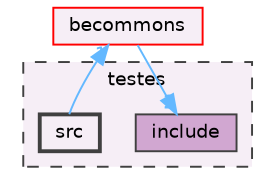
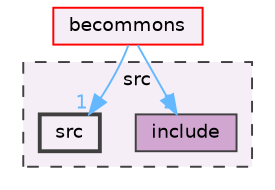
  digraph {
    compound=true
    node [color=grey25 fillcolor="#f6eef6" fontname=Helvetica fontsize=10 shape=box style=filled]
    edge [color=steelblue1 fontcolor=steelblue1 fontname=Helvetica fontsize=10 labeldistance=1.5 labelfontname=Helvetica labelfontsize=10]
    n1 [fillcolor="#d1a7d1" height=0.2 label=include width=0.4]
    n2 [height=0.2 label=src style="filled,bold" width=0.4]
    n3 [color=red height=0.2 label=becommons width=0.4]
    subgraph cluster_1 {
      bgcolor="#f6eef6"
      fontname=Helvetica
      fontsize=10
-     label=testes
+     label=src
      pencolor=grey25
      style="filled,dashed"
      n1
      n2
    }
-   n2 -> n3 [headlabel=1]
+   n3 -> n2 [headlabel=1]
    n3 -> n1 [headlabel=2]
  }
